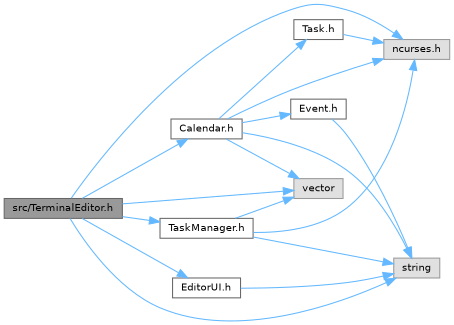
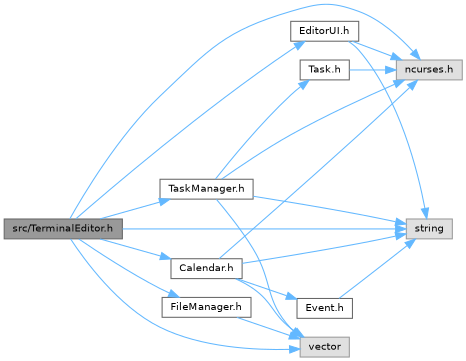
  digraph {
    rankdir=LR
    node [color=grey40 fillcolor=white fontname=Helvetica fontsize=10 shape=box style=filled]
    edge [color=steelblue1 fontname=Helvetica fontsize=10 labelfontname=Helvetica labelfontsize=10 style=solid]
    n1 [color=gray40 fillcolor=grey60 fontcolor=black height=0.2 label="src/TerminalEditor.h" width=0.4]
    n2 [color=grey60 fillcolor="#E0E0E0" height=0.2 label="ncurses.h" width=0.4]
    n3 [color=grey60 fillcolor="#E0E0E0" height=0.2 label=vector width=0.4]
    n4 [color=grey60 fillcolor="#E0E0E0" height=0.2 label=string width=0.4]
+   n5 [height=0.2 label="FileManager.h" width=0.4]
    n6 [height=0.2 label="EditorUI.h" width=0.4]
    n7 [height=0.2 label="Calendar.h" width=0.4]
    n8 [height=0.2 label="TaskManager.h" width=0.4]
    n9 [height=0.2 label="Event.h" width=0.4]
    n10 [height=0.2 label="Task.h" width=0.4]
    n1 -> n2
    n1 -> n3
    n1 -> n4
+   n1 -> n5
    n1 -> n6
    n1 -> n7
    n1 -> n8
+   n5 -> n3
+   n6 -> n2
    n6 -> n4
    n7 -> n2
    n7 -> n3
    n7 -> n4
    n7 -> n9
    n8 -> n2
    n8 -> n3
    n8 -> n4
-   n7 -> n10
+   n8 -> n10
    n9 -> n4
    n10 -> n2
  }
